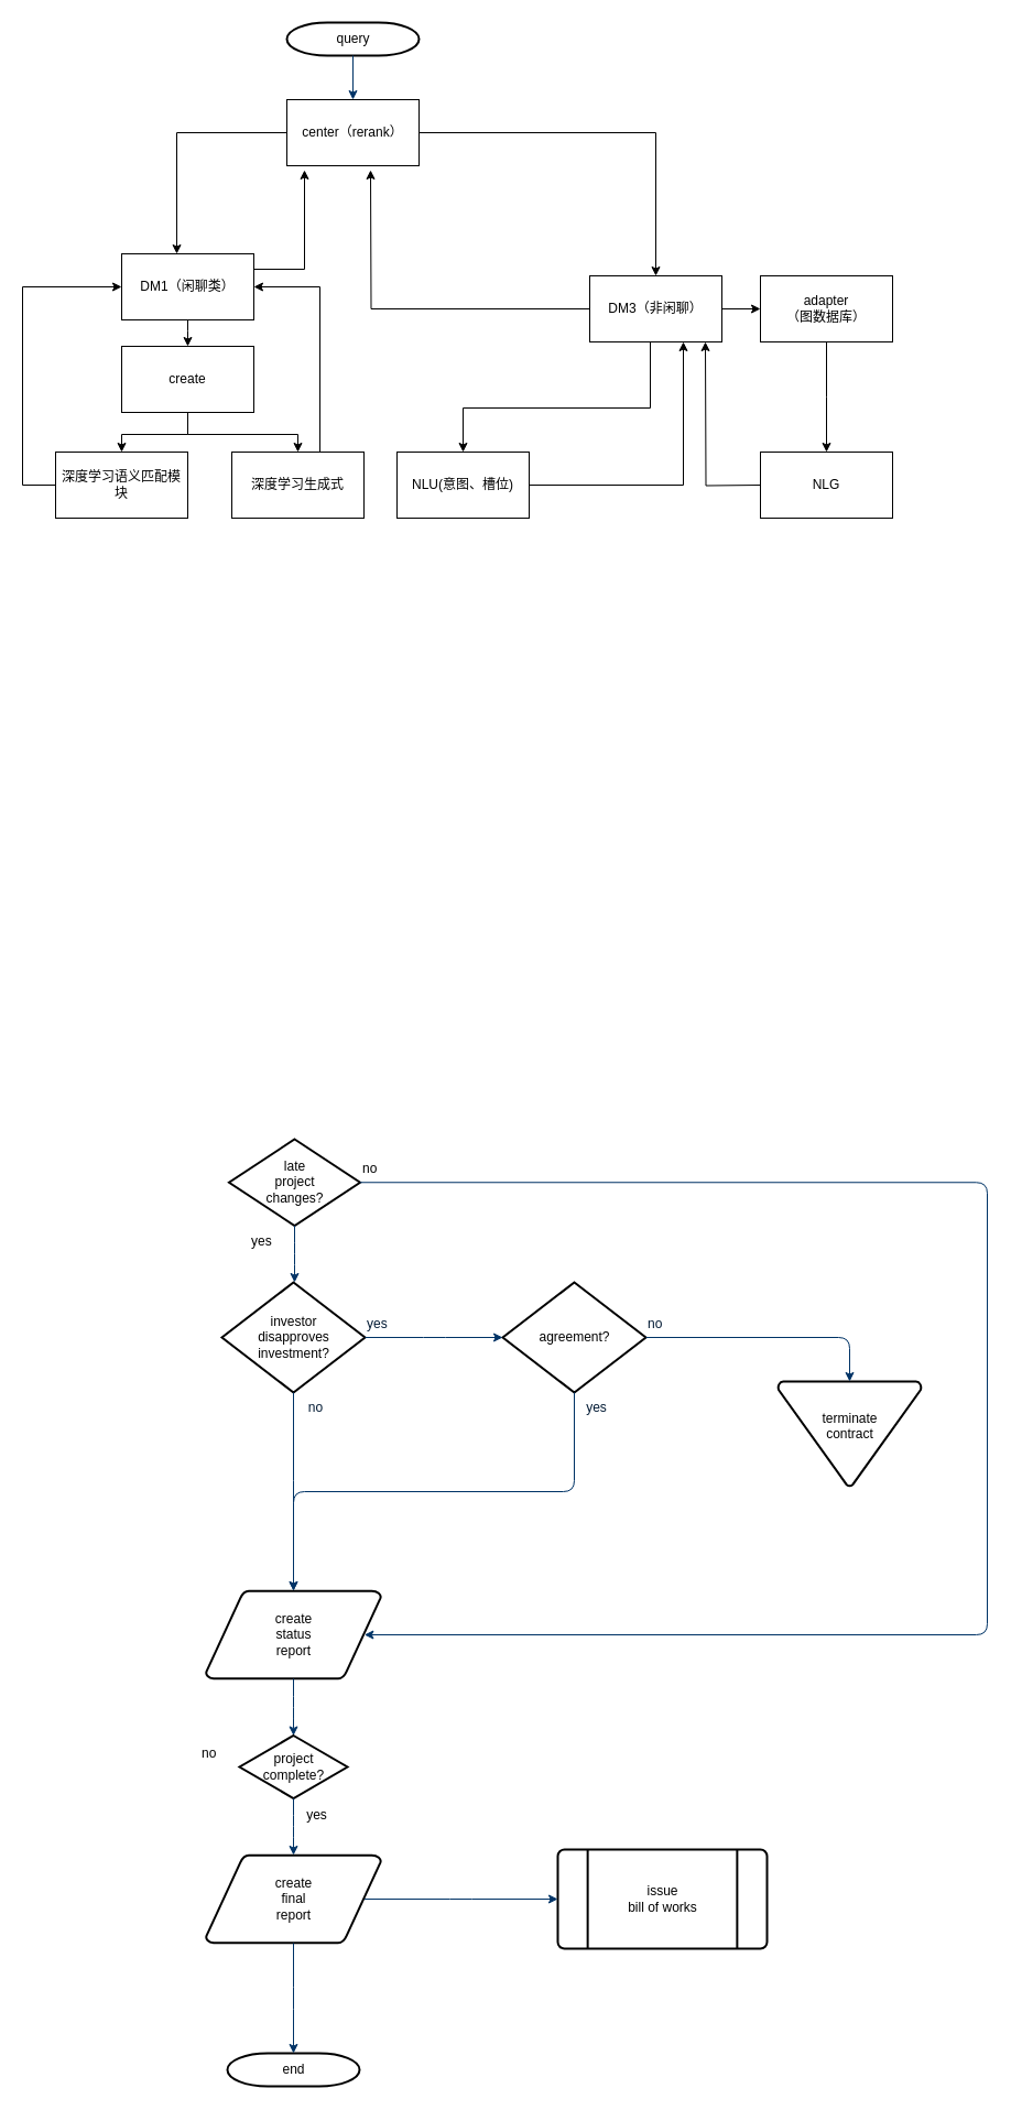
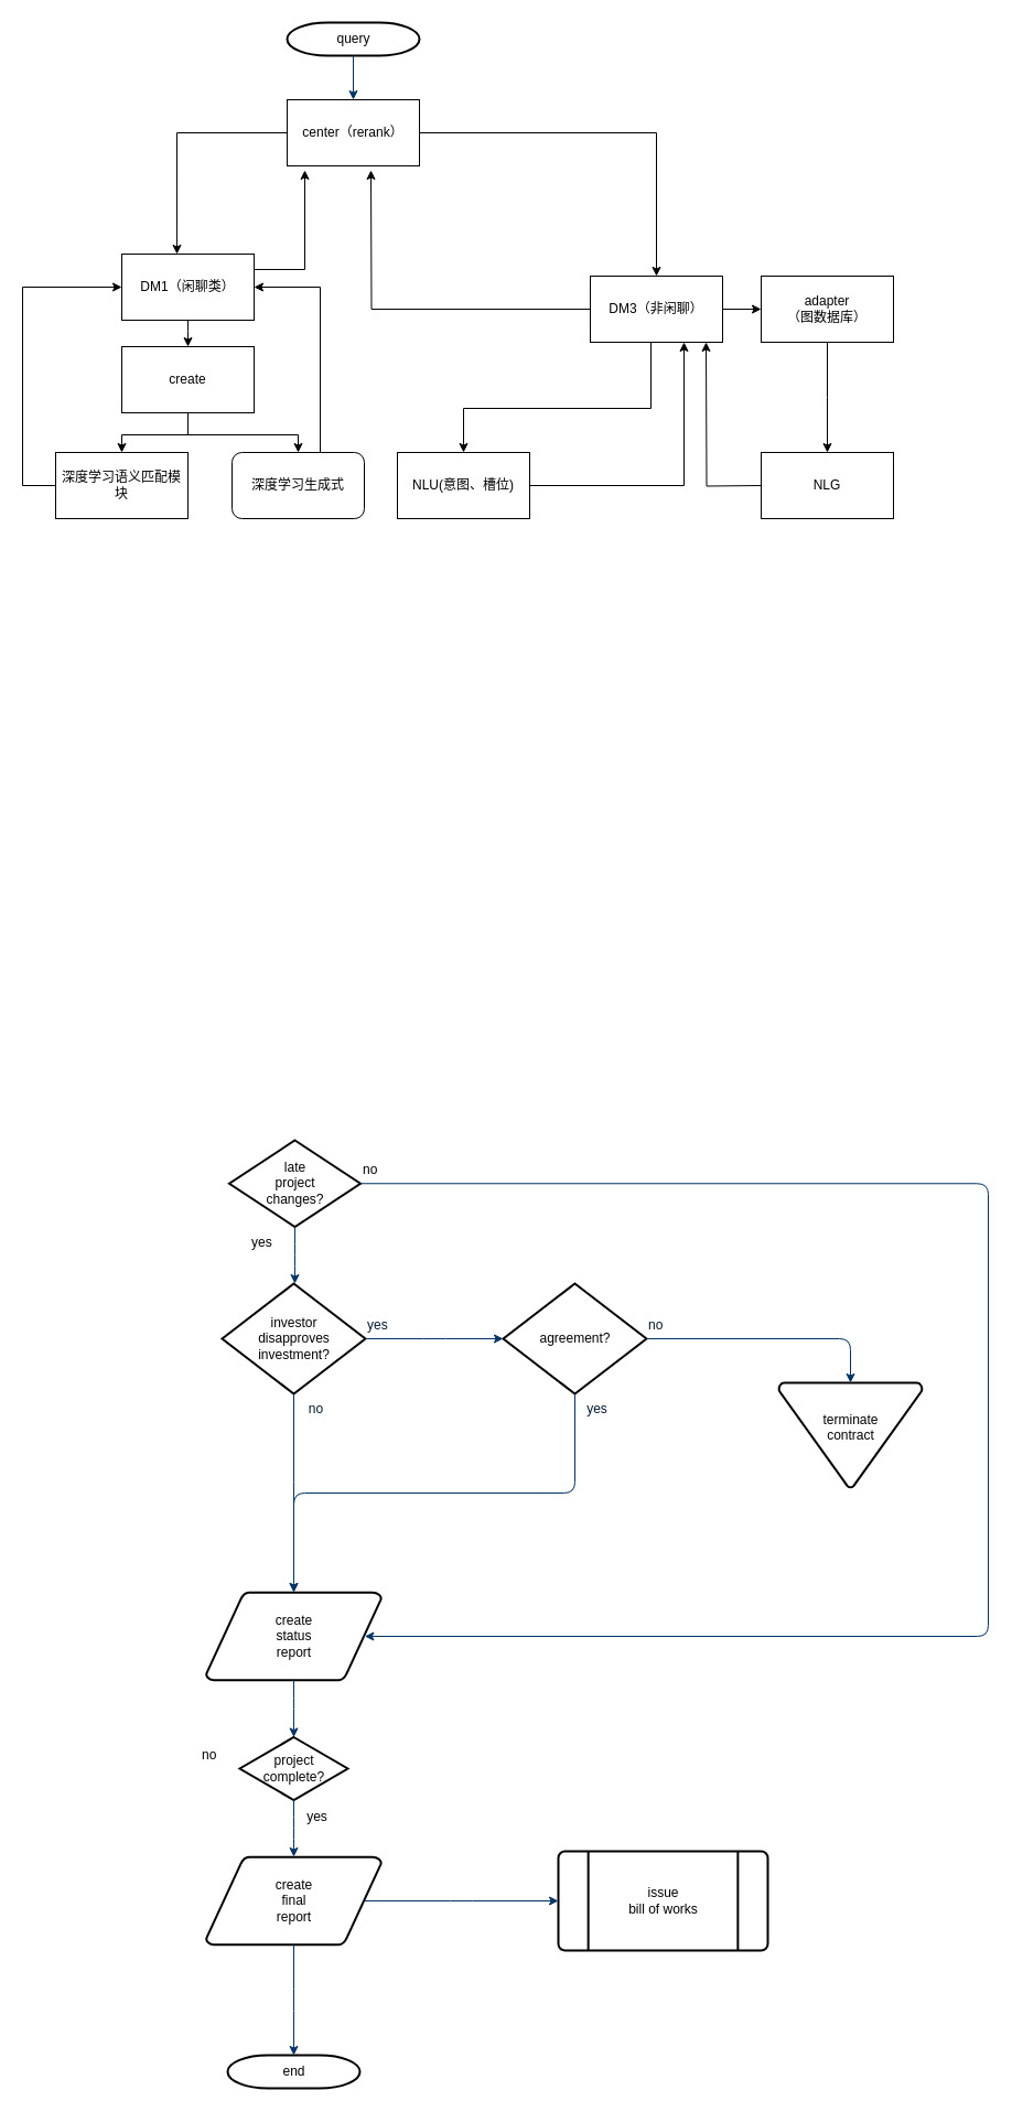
  <mxCell id="0" />
  <mxCell id="1" parent="0" />
  <mxCell id="2" value="query" style="shape=mxgraph.flowchart.terminator;strokeWidth=2;gradientColor=none;gradientDirection=north;fontStyle=0;html=1;" parent="1" vertex="1"><mxGeometry x="260" y="20" width="120" height="30" as="geometry" /></mxCell>
  <mxCell id="3" style="fontStyle=1;strokeColor=#003366;strokeWidth=1;html=1;" parent="1" source="2" edge="1"><mxGeometry relative="1" as="geometry"><mxPoint x="320" y="90" as="targetPoint" /></mxGeometry></mxCell>
  <mxCell id="4" value="late&#10;project&#10;changes?" style="shape=mxgraph.flowchart.decision;strokeWidth=2;gradientColor=none;gradientDirection=north;fontStyle=0;html=1;" parent="1" vertex="1"><mxGeometry x="207.5" y="1034" width="119" height="78.5" as="geometry" /></mxCell>
  <mxCell id="5" value="yes" style="text;fontStyle=0;html=1;strokeColor=none;gradientColor=none;fillColor=none;strokeWidth=2;" parent="1" vertex="1"><mxGeometry x="226" y="1112.5" width="40" height="26" as="geometry" /></mxCell>
  <mxCell id="6" value="investor&#10;disapproves&#10; investment?" style="shape=mxgraph.flowchart.decision;strokeWidth=2;gradientColor=none;gradientDirection=north;fontStyle=0;html=1;" parent="1" vertex="1"><mxGeometry x="201" y="1164" width="130" height="100" as="geometry" /></mxCell>
  <mxCell id="7" value="agreement?" style="shape=mxgraph.flowchart.decision;strokeWidth=2;gradientColor=none;gradientDirection=north;fontStyle=0;html=1;" parent="1" vertex="1"><mxGeometry x="456" y="1164" width="130" height="100" as="geometry" /></mxCell>
  <mxCell id="8" value="" style="edgeStyle=elbowEdgeStyle;elbow=horizontal;exitX=0.5;exitY=1;exitPerimeter=0;fontStyle=1;strokeColor=#003366;strokeWidth=1;html=1;" parent="1" source="4" target="6" edge="1"><mxGeometry width="100" height="100" as="geometry"><mxPoint y="54" as="sourcePoint" x="-54" /><mxPoint x="46" as="targetPoint" y="-46" /></mxGeometry></mxCell>
  <mxCell id="9" value="" style="edgeStyle=elbowEdgeStyle;elbow=horizontal;exitX=1;exitY=0.5;exitPerimeter=0;entryX=0;entryY=0.5;entryPerimeter=0;fontStyle=1;strokeColor=#003366;strokeWidth=1;html=1;" parent="1" source="6" target="7" edge="1"><mxGeometry width="100" height="100" as="geometry"><mxPoint y="54" as="sourcePoint" x="-54" /><mxPoint x="46" as="targetPoint" y="-46" /></mxGeometry></mxCell>
  <mxCell id="10" value="terminate&#10;contract&#10;" style="shape=mxgraph.flowchart.merge_or_storage;strokeWidth=2;gradientColor=none;gradientDirection=north;fontStyle=0;html=1;" parent="1" vertex="1"><mxGeometry x="706" y="1254" width="130" height="95" as="geometry" /></mxCell>
  <mxCell id="11" value="" style="edgeStyle=elbowEdgeStyle;elbow=vertical;exitX=1;exitY=0.5;exitPerimeter=0;entryX=0.5;entryY=0;entryPerimeter=0;fontStyle=1;strokeColor=#003366;strokeWidth=1;html=1;" parent="1" source="7" target="10" edge="1"><mxGeometry width="100" height="100" as="geometry"><mxPoint y="54" as="sourcePoint" x="-54" /><mxPoint x="46" as="targetPoint" y="-46" /><Array as="points"><mxPoint x="686" y="1214" /></Array></mxGeometry></mxCell>
  <mxCell id="12" value="create&#10;status&#10;report" style="shape=mxgraph.flowchart.data;strokeWidth=2;gradientColor=none;gradientDirection=north;fontStyle=0;html=1;" parent="1" vertex="1"><mxGeometry x="186.5" y="1444" width="159" height="80" as="geometry" /></mxCell>
  <mxCell id="13" value="" style="edgeStyle=elbowEdgeStyle;elbow=vertical;exitX=0.5;exitY=1;exitPerimeter=0;fontColor=#001933;fontStyle=1;strokeColor=#003366;strokeWidth=1;html=1;" parent="1" source="6" target="12" edge="1"><mxGeometry width="100" height="100" as="geometry"><mxPoint y="54" as="sourcePoint" x="-54" /><mxPoint x="46" as="targetPoint" y="-46" /></mxGeometry></mxCell>
  <mxCell id="14" value="" style="edgeStyle=elbowEdgeStyle;elbow=vertical;exitX=0.5;exitY=1;exitPerimeter=0;entryX=0.5;entryY=0;entryPerimeter=0;fontStyle=1;strokeColor=#003366;strokeWidth=1;html=1;" parent="1" source="7" target="12" edge="1"><mxGeometry width="100" height="100" as="geometry"><mxPoint y="54" as="sourcePoint" x="-54" /><mxPoint x="46" as="targetPoint" y="-46" /></mxGeometry></mxCell>
  <mxCell id="15" value="project&#10;complete?" style="shape=mxgraph.flowchart.decision;strokeWidth=2;gradientColor=none;gradientDirection=north;fontStyle=0;html=1;" parent="1" vertex="1"><mxGeometry x="217" y="1575.5" width="98" height="57" as="geometry" /></mxCell>
  <mxCell id="16" value="create&#10;final&#10;report" style="shape=mxgraph.flowchart.data;strokeWidth=2;gradientColor=none;gradientDirection=north;fontStyle=0;html=1;" parent="1" vertex="1"><mxGeometry x="186.5" y="1684" width="159" height="80" as="geometry" /></mxCell>
  <mxCell id="17" value="issue&#10;bill of works" style="shape=mxgraph.flowchart.predefined_process;strokeWidth=2;gradientColor=none;gradientDirection=north;fontStyle=0;html=1;" parent="1" vertex="1"><mxGeometry x="506" y="1679" width="190" height="90" as="geometry" /></mxCell>
  <mxCell id="18" value="end" style="shape=mxgraph.flowchart.terminator;strokeWidth=2;gradientColor=none;gradientDirection=north;fontStyle=0;html=1;" parent="1" vertex="1"><mxGeometry x="206" y="1864" width="120" height="30" as="geometry" /></mxCell>
  <mxCell id="19" value="" style="edgeStyle=elbowEdgeStyle;elbow=vertical;exitX=0.5;exitY=1;exitPerimeter=0;entryX=0.5;entryY=0;entryPerimeter=0;fontStyle=1;strokeColor=#003366;strokeWidth=1;html=1;" parent="1" source="12" target="15" edge="1"><mxGeometry width="100" height="100" as="geometry"><mxPoint y="54" as="sourcePoint" x="-54" /><mxPoint x="46" as="targetPoint" y="-46" /></mxGeometry></mxCell>
  <mxCell id="20" value="" style="edgeStyle=elbowEdgeStyle;elbow=vertical;exitX=0.5;exitY=1;exitPerimeter=0;entryX=0.5;entryY=0;entryPerimeter=0;fontStyle=1;strokeColor=#003366;strokeWidth=1;html=1;" parent="1" source="15" target="16" edge="1"><mxGeometry width="100" height="100" as="geometry"><mxPoint y="54" as="sourcePoint" x="-54" /><mxPoint x="46" as="targetPoint" y="-46" /></mxGeometry></mxCell>
  <mxCell id="21" value="" style="edgeStyle=elbowEdgeStyle;elbow=vertical;exitX=0.5;exitY=1;exitPerimeter=0;entryX=0.5;entryY=0;entryPerimeter=0;fontStyle=1;strokeColor=#003366;strokeWidth=1;html=1;" parent="1" source="16" target="18" edge="1"><mxGeometry width="100" height="100" as="geometry"><mxPoint y="54" as="sourcePoint" x="-54" /><mxPoint x="46" as="targetPoint" y="-46" /></mxGeometry></mxCell>
  <mxCell id="22" value="" style="edgeStyle=elbowEdgeStyle;elbow=vertical;exitX=0.905;exitY=0.5;exitPerimeter=0;entryX=0;entryY=0.5;entryPerimeter=0;fontStyle=1;strokeColor=#003366;strokeWidth=1;html=1;" parent="1" source="16" target="17" edge="1"><mxGeometry width="100" height="100" as="geometry"><mxPoint y="54" as="sourcePoint" x="-54" /><mxPoint x="46" as="targetPoint" y="-46" /></mxGeometry></mxCell>
  <mxCell id="23" value="" style="edgeStyle=elbowEdgeStyle;elbow=horizontal;exitX=1;exitY=0.5;exitPerimeter=0;entryX=0.905;entryY=0.5;entryPerimeter=0;fontStyle=1;strokeColor=#003366;strokeWidth=1;html=1;" parent="1" source="4" target="12" edge="1"><mxGeometry width="100" height="100" as="geometry"><mxPoint y="54" as="sourcePoint" x="-54" /><mxPoint x="46" as="targetPoint" y="-46" /><Array as="points"><mxPoint x="896" y="1274" /></Array></mxGeometry></mxCell>
  <mxCell id="24" value="no" style="text;fontStyle=0;html=1;strokeColor=none;gradientColor=none;fillColor=none;strokeWidth=2;" parent="1" vertex="1"><mxGeometry x="326.5" y="1047.25" width="40" height="26" as="geometry" /></mxCell>
  <mxCell id="25" value="yes" style="text;fontColor=#001933;fontStyle=0;html=1;strokeColor=none;gradientColor=none;fillColor=none;strokeWidth=2;" parent="1" vertex="1"><mxGeometry x="331" y="1188" width="40" height="26" as="geometry" /></mxCell>
  <mxCell id="26" value="no" style="text;fontColor=#001933;fontStyle=0;html=1;strokeColor=none;gradientColor=none;fillColor=none;strokeWidth=2;align=center;" parent="1" vertex="1"><mxGeometry x="266" y="1264" width="40" height="26" as="geometry" /></mxCell>
  <mxCell id="27" value="yes" style="text;fontColor=#001933;fontStyle=0;html=1;strokeColor=none;gradientColor=none;fillColor=none;strokeWidth=2;align=center;" parent="1" vertex="1"><mxGeometry x="521" y="1264" width="40" height="26" as="geometry" /></mxCell>
  <mxCell id="28" value="no" style="text;fontColor=#001933;fontStyle=0;html=1;strokeColor=none;gradientColor=none;fillColor=none;strokeWidth=2;" parent="1" vertex="1"><mxGeometry x="586" y="1188" width="40" height="26" as="geometry" /></mxCell>
  <mxCell id="29" value="yes" style="text;fontStyle=0;html=1;strokeColor=none;gradientColor=none;fillColor=none;strokeWidth=2;align=center;" parent="1" vertex="1"><mxGeometry x="267" y="1634" width="40" height="26" as="geometry" /></mxCell>
  <mxCell id="30" value="no" style="text;fontStyle=0;html=1;strokeColor=none;gradientColor=none;fillColor=none;strokeWidth=2;" parent="1" vertex="1"><mxGeometry x="181" y="1578" width="40" height="26" as="geometry" /></mxCell>
  <mxCell id="31" value="" style="edgeStyle=orthogonalEdgeStyle;rounded=0;orthogonalLoop=1;jettySize=auto;html=1;entryX=0.417;entryY=0;entryDx=0;entryDy=0;entryPerimeter=0;" parent="1" source="32" target="45" edge="1"><mxGeometry relative="1" as="geometry"><mxPoint x="160" y="120" as="targetPoint" /><Array as="points"><mxPoint x="160" y="120" /></Array></mxGeometry></mxCell>
  <mxCell id="32" value="center（rerank）" style="rounded=0;whiteSpace=wrap;html=1;" parent="1" vertex="1"><mxGeometry x="260" y="90" width="120" height="60" as="geometry" /></mxCell>
  <mxCell id="33" value="" style="edgeStyle=orthogonalEdgeStyle;rounded=0;orthogonalLoop=1;jettySize=auto;html=1;" parent="1" source="36" target="42" edge="1"><mxGeometry relative="1" as="geometry"><Array as="points"><mxPoint x="590" y="370" /><mxPoint x="420" y="370" /></Array></mxGeometry></mxCell>
  <mxCell id="34" value="" style="edgeStyle=orthogonalEdgeStyle;rounded=0;orthogonalLoop=1;jettySize=auto;html=1;" parent="1" source="36" target="38" edge="1"><mxGeometry relative="1" as="geometry" /></mxCell>
  <mxCell id="35" value="" style="edgeStyle=orthogonalEdgeStyle;rounded=0;orthogonalLoop=1;jettySize=auto;html=1;" parent="1" source="36" edge="1"><mxGeometry relative="1" as="geometry"><mxPoint x="336" y="154" as="targetPoint" /></mxGeometry></mxCell>
  <mxCell id="36" value="DM3（非闲聊）" style="rounded=0;whiteSpace=wrap;html=1;" parent="1" vertex="1"><mxGeometry x="535" y="250" width="120" height="60" as="geometry" /></mxCell>
  <mxCell id="37" value="" style="edgeStyle=orthogonalEdgeStyle;rounded=0;orthogonalLoop=1;jettySize=auto;html=1;" parent="1" source="38" edge="1"><mxGeometry relative="1" as="geometry"><mxPoint x="750" y="410" as="targetPoint" /></mxGeometry></mxCell>
  <mxCell id="38" value="&lt;div&gt;adapter&lt;/div&gt;（图数据库）" style="rounded=0;whiteSpace=wrap;html=1;" parent="1" vertex="1"><mxGeometry x="690" y="250" width="120" height="60" as="geometry" /></mxCell>
  <mxCell id="39" style="edgeStyle=orthogonalEdgeStyle;rounded=0;orthogonalLoop=1;jettySize=auto;html=1;" parent="1" edge="1"><mxGeometry relative="1" as="geometry"><mxPoint x="640" y="310" as="targetPoint" /><mxPoint x="690" y="440" as="sourcePoint" /></mxGeometry></mxCell>
  <mxCell id="40" value="NLG" style="rounded=0;whiteSpace=wrap;html=1;" parent="1" vertex="1"><mxGeometry x="690" y="410" width="120" height="60" as="geometry" /></mxCell>
  <mxCell id="41" value="" style="edgeStyle=orthogonalEdgeStyle;rounded=0;orthogonalLoop=1;jettySize=auto;html=1;" parent="1" source="42" edge="1"><mxGeometry relative="1" as="geometry"><mxPoint x="620" y="310" as="targetPoint" /><Array as="points"><mxPoint x="620" y="440" /><mxPoint x="620" y="440" /></Array></mxGeometry></mxCell>
  <mxCell id="42" value="NLU(意图、槽位)" style="rounded=0;whiteSpace=wrap;html=1;" parent="1" vertex="1"><mxGeometry x="360" y="410" width="120" height="60" as="geometry" /></mxCell>
  <mxCell id="43" value="" style="edgeStyle=orthogonalEdgeStyle;rounded=0;orthogonalLoop=1;jettySize=auto;html=1;" parent="1" source="45" target="48" edge="1"><mxGeometry relative="1" as="geometry"><Array as="points"><mxPoint x="170" y="300" /><mxPoint x="170" y="300" /></Array></mxGeometry></mxCell>
  <mxCell id="44" value="" style="edgeStyle=orthogonalEdgeStyle;rounded=0;orthogonalLoop=1;jettySize=auto;html=1;" parent="1" source="45" edge="1"><mxGeometry relative="1" as="geometry"><mxPoint x="276" y="154" as="targetPoint" /><Array as="points"><mxPoint x="276" y="244" /></Array></mxGeometry></mxCell>
  <mxCell id="45" value="DM1（闲聊类）" style="rounded=0;whiteSpace=wrap;html=1;" parent="1" vertex="1"><mxGeometry x="110" y="230" width="120" height="60" as="geometry" /></mxCell>
  <mxCell id="46" value="" style="edgeStyle=orthogonalEdgeStyle;rounded=0;orthogonalLoop=1;jettySize=auto;html=1;" parent="1" source="48" target="52" edge="1"><mxGeometry relative="1" as="geometry" /></mxCell>
  <mxCell id="47" value="" style="edgeStyle=orthogonalEdgeStyle;rounded=0;orthogonalLoop=1;jettySize=auto;html=1;" parent="1" source="48" target="50" edge="1"><mxGeometry relative="1" as="geometry"><Array as="points"><mxPoint x="170" y="394" /><mxPoint x="270" y="394" /></Array></mxGeometry></mxCell>
  <mxCell id="48" value="create" style="rounded=0;whiteSpace=wrap;html=1;" parent="1" vertex="1"><mxGeometry x="110" y="314" width="120" height="60" as="geometry" /></mxCell>
  <mxCell id="49" value="" style="edgeStyle=orthogonalEdgeStyle;rounded=0;orthogonalLoop=1;jettySize=auto;html=1;entryX=1;entryY=0.5;entryDx=0;entryDy=0;" parent="1" source="50" target="45" edge="1"><mxGeometry relative="1" as="geometry"><mxPoint x="290" y="330" as="targetPoint" /><Array as="points"><mxPoint x="290" y="260" /></Array></mxGeometry></mxCell>
- <mxCell id="50" value="深度学习生成式" style="rounded=0;whiteSpace=wrap;html=1;" parent="1" vertex="1"><mxGeometry x="210" y="410" width="120" height="60" as="geometry" /></mxCell>
+ <mxCell id="50" value="深度学习生成式" style="whiteSpace=wrap;html=1;rounded=1;" parent="1" vertex="1"><mxGeometry x="210" y="410" width="120" height="60" as="geometry" /></mxCell>
  <mxCell id="51" value="" style="edgeStyle=orthogonalEdgeStyle;rounded=0;orthogonalLoop=1;jettySize=auto;html=1;entryX=0;entryY=0.5;entryDx=0;entryDy=0;" parent="1" source="52" target="45" edge="1"><mxGeometry relative="1" as="geometry"><mxPoint x="100" y="260" as="targetPoint" /><Array as="points"><mxPoint x="20" y="440" /><mxPoint x="20" y="260" /></Array></mxGeometry></mxCell>
  <mxCell id="52" value="深度学习语义匹配模块" style="rounded=0;whiteSpace=wrap;html=1;" parent="1" vertex="1"><mxGeometry x="50" y="410" width="120" height="60" as="geometry" /></mxCell>
  <mxCell id="53" value="" style="edgeStyle=orthogonalEdgeStyle;rounded=0;orthogonalLoop=1;jettySize=auto;html=1;entryX=0.5;entryY=0;entryDx=0;entryDy=0;" parent="1" source="32" target="36" edge="1"><mxGeometry relative="1" as="geometry"><mxPoint x="460" y="120" as="targetPoint" /><Array as="points"><mxPoint x="595" y="120" /></Array></mxGeometry></mxCell>
